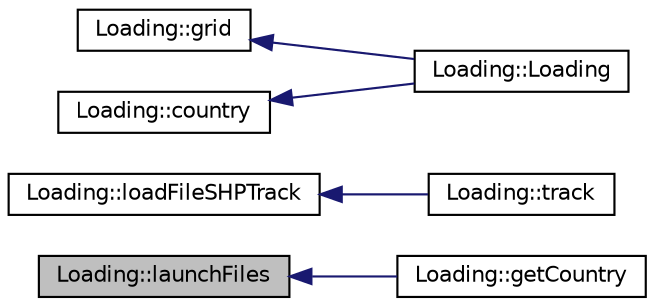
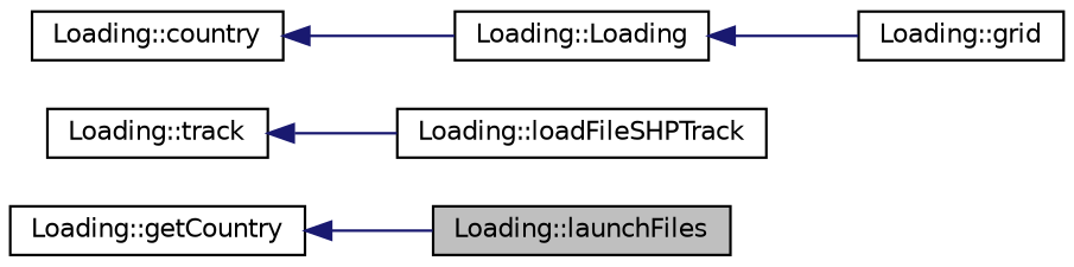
  digraph {
    rankdir=LR
    node [color=black fontname=Helvetica fontsize=10 shape=record]
    edge [color=midnightblue dir=back fontname=Helvetica fontsize=10 labelfontname=Helvetica labelfontsize=10 style=solid]
    n1 [fillcolor=grey75 fontcolor=black height=0.2 label="Loading::launchFiles" style=filled width=0.4]
    n2 [height=0.2 label="Loading::getCountry" width=0.4]
    n3 [height=0.2 label="Loading::loadFileSHPTrack" width=0.4]
    n4 [height=0.2 label="Loading::track" width=0.4]
    n5 [height=0.2 label="Loading::Loading" width=0.4]
    n6 [height=0.2 label="Loading::grid" width=0.4]
    n7 [height=0.2 label="Loading::country" width=0.4]
-   n1 -> n2
-   n3 -> n4
-   n6 -> n5
+   n2 -> n1
+   n4 -> n3
+   n5 -> n6
    n7 -> n5
  }
